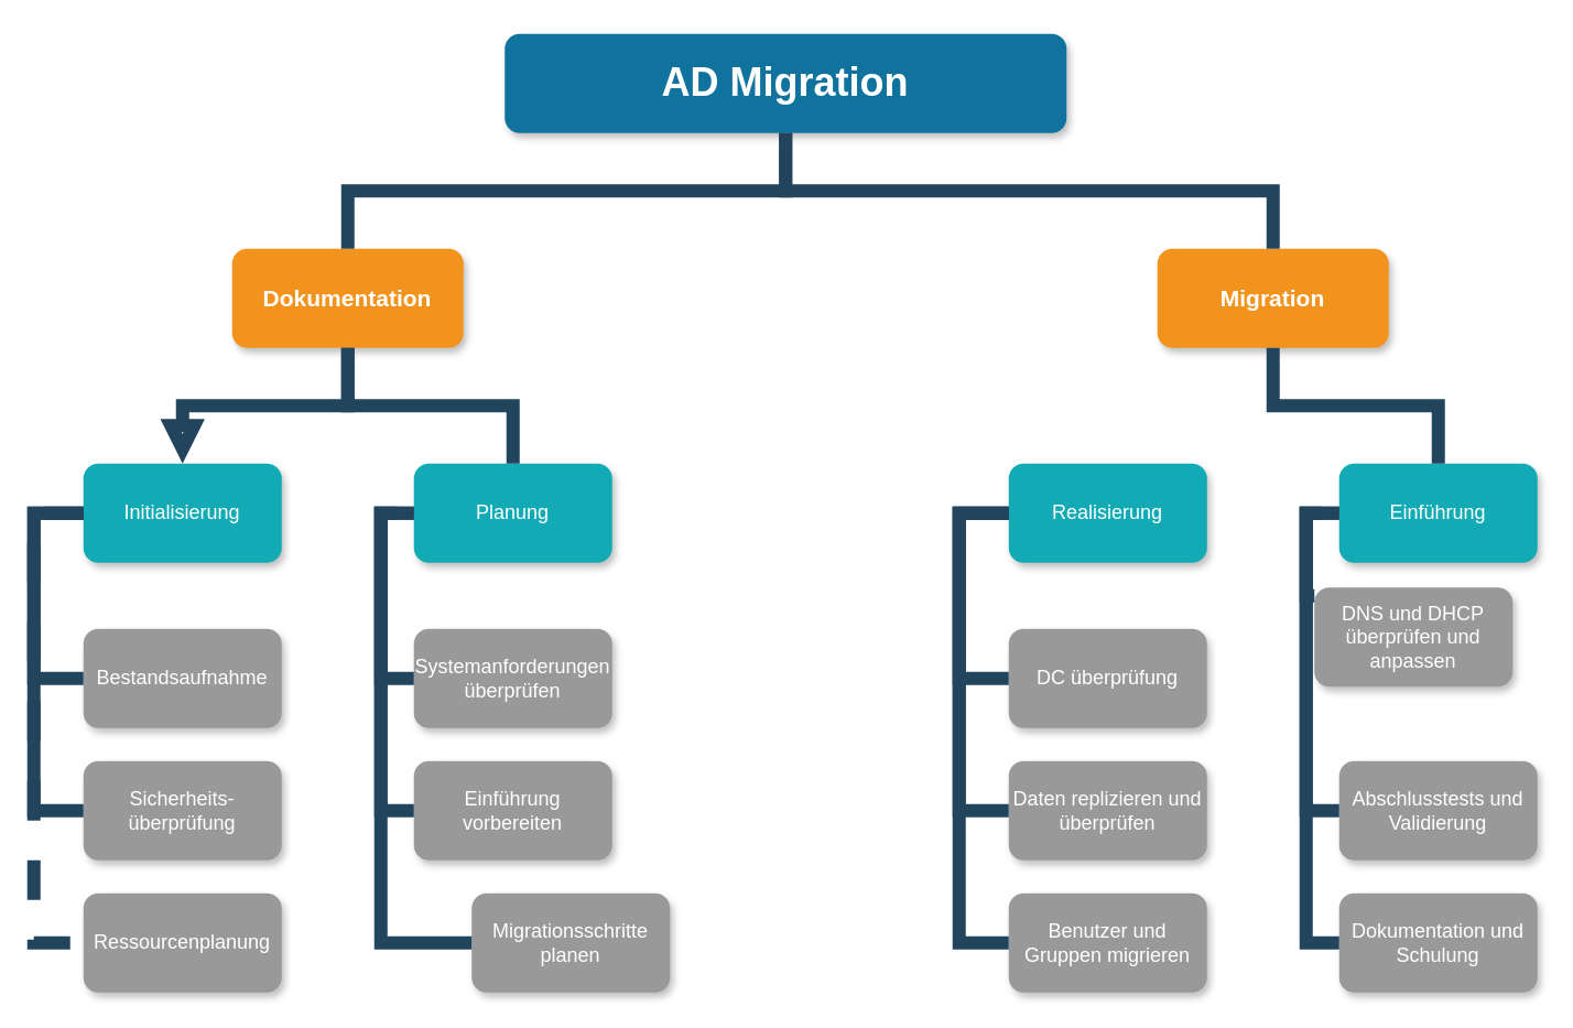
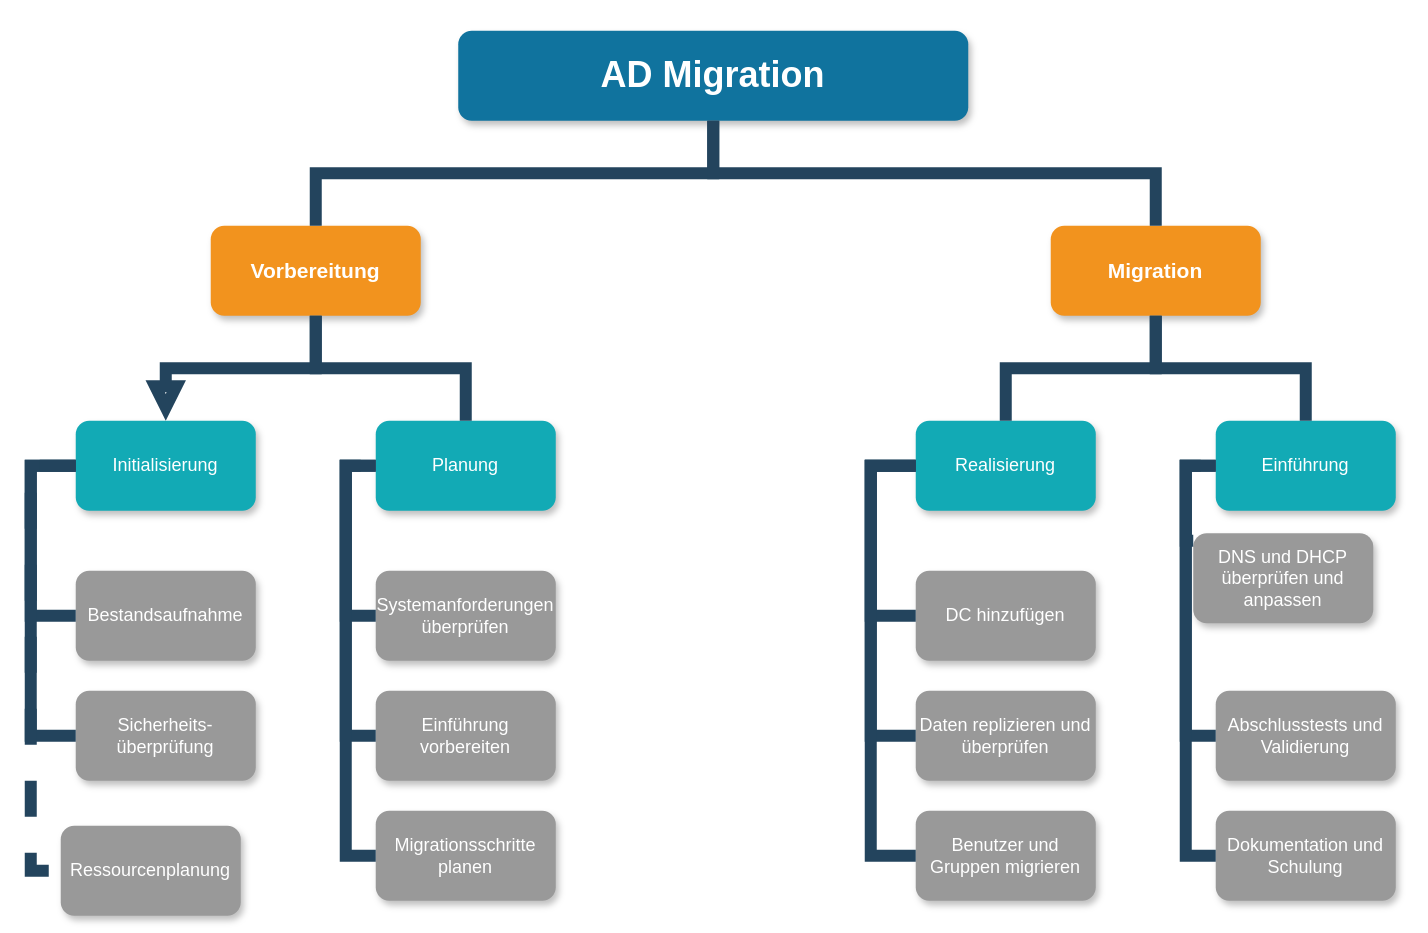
  <mxCell id="0" />
  <mxCell id="1" parent="0" />
  <mxCell id="2" value="AD Migration" style="whiteSpace=wrap;rounded=1;shadow=1;fillColor=#10739E;strokeColor=none;fontColor=#FFFFFF;fontStyle=1;fontSize=24" parent="1" vertex="1"><mxGeometry x="305" y="20" width="340" height="60" as="geometry" /></mxCell>
- <mxCell id="3" value="Dokumentation" style="whiteSpace=wrap;rounded=1;fillColor=#F2931E;strokeColor=none;shadow=1;fontColor=#FFFFFF;fontStyle=1;fontSize=14" parent="1" vertex="1"><mxGeometry x="140" y="150" width="140" height="60" as="geometry" /></mxCell>
+ <mxCell id="3" value="Vorbereitung" style="whiteSpace=wrap;rounded=1;fillColor=#F2931E;strokeColor=none;shadow=1;fontColor=#FFFFFF;fontStyle=1;fontSize=14" parent="1" vertex="1"><mxGeometry x="140" y="150" width="140" height="60" as="geometry" /></mxCell>
  <mxCell id="4" value="Initialisierung" style="whiteSpace=wrap;rounded=1;fillColor=#12AAB5;strokeColor=none;shadow=1;fontColor=#FFFFFF;" parent="1" vertex="1"><mxGeometry x="50" y="280" width="120" height="60" as="geometry" /></mxCell>
  <mxCell id="5" value="Planung" style="whiteSpace=wrap;rounded=1;fillColor=#12AAB5;strokeColor=none;shadow=1;fontColor=#FFFFFF;" parent="1" vertex="1"><mxGeometry x="250" y="280" width="120" height="60" as="geometry" /></mxCell>
  <mxCell id="6" value="Systemanforderungen überprüfen" style="whiteSpace=wrap;rounded=1;fillColor=#999999;strokeColor=none;shadow=1;fontColor=#FFFFFF;fontStyle=0" parent="1" vertex="1"><mxGeometry x="250" y="380" width="120" height="60" as="geometry" /></mxCell>
  <mxCell id="7" value="Einführung vorbereiten" style="whiteSpace=wrap;rounded=1;fillColor=#999999;strokeColor=none;shadow=1;fontColor=#FFFFFF;fontStyle=0" parent="1" vertex="1"><mxGeometry x="250" y="460" width="120" height="60" as="geometry" /></mxCell>
  <mxCell id="8" value="" style="edgeStyle=elbowEdgeStyle;elbow=vertical;rounded=0;fontColor=#000000;endArrow=block;endFill=0;strokeWidth=8;strokeColor=#23445D;" parent="1" source="3" target="4" edge="1"><mxGeometry width="100" height="100" relative="1" as="geometry"><mxPoint x="0" y="270" as="sourcePoint" /><mxPoint x="100" y="170" as="targetPoint" /></mxGeometry></mxCell>
  <mxCell id="9" value="" style="edgeStyle=elbowEdgeStyle;elbow=vertical;rounded=0;fontColor=#000000;endArrow=none;endFill=0;strokeWidth=8;strokeColor=#23445D;" parent="1" source="3" target="5" edge="1"><mxGeometry width="100" height="100" relative="1" as="geometry"><mxPoint x="340" y="270" as="sourcePoint" /><mxPoint x="440" y="170" as="targetPoint" /></mxGeometry></mxCell>
  <mxCell id="10" value="" style="edgeStyle=elbowEdgeStyle;elbow=horizontal;rounded=0;fontColor=#000000;endArrow=none;endFill=0;strokeWidth=8;strokeColor=#23445D;" parent="1" target="6" edge="1"><mxGeometry width="100" height="100" relative="1" as="geometry"><mxPoint x="240" y="310" as="sourcePoint" /><mxPoint x="240" y="410" as="targetPoint" /><Array as="points"><mxPoint x="230" y="360" /></Array></mxGeometry></mxCell>
  <mxCell id="11" value="" style="edgeStyle=elbowEdgeStyle;elbow=horizontal;rounded=0;fontColor=#000000;endArrow=none;endFill=0;strokeWidth=8;strokeColor=#23445D;" parent="1" source="5" target="7" edge="1"><mxGeometry width="100" height="100" relative="1" as="geometry"><mxPoint x="240" y="310" as="sourcePoint" /><mxPoint x="240" y="490" as="targetPoint" /><Array as="points"><mxPoint x="230" y="400" /></Array></mxGeometry></mxCell>
  <mxCell id="12" value="Bestandsaufnahme" style="whiteSpace=wrap;rounded=1;fillColor=#999999;strokeColor=none;shadow=1;fontColor=#FFFFFF;fontStyle=0" parent="1" vertex="1"><mxGeometry x="50" y="380" width="120" height="60" as="geometry" /></mxCell>
  <mxCell id="13" value="Sicherheits-überprüfung" style="whiteSpace=wrap;rounded=1;fillColor=#999999;strokeColor=none;shadow=1;fontColor=#FFFFFF;fontStyle=0" parent="1" vertex="1"><mxGeometry x="50" y="460" width="120" height="60" as="geometry" /></mxCell>
- <mxCell id="14" value="Ressourcenplanung" style="whiteSpace=wrap;rounded=1;fillColor=#999999;strokeColor=none;shadow=1;fontColor=#FFFFFF;fontStyle=0" parent="1" vertex="1"><mxGeometry x="50" y="540" width="120" height="60" as="geometry" /></mxCell>
+ <mxCell id="14" value="Ressourcenplanung" style="whiteSpace=wrap;rounded=1;fillColor=#999999;strokeColor=none;shadow=1;fontColor=#FFFFFF;fontStyle=0" parent="1" vertex="1"><mxGeometry x="40" y="550" width="120" height="60" as="geometry" /></mxCell>
  <mxCell id="15" value="" style="edgeStyle=elbowEdgeStyle;elbow=horizontal;rounded=0;fontColor=#000000;endArrow=none;endFill=0;strokeWidth=8;strokeColor=#23445D;exitX=0;exitY=0.5;exitDx=0;exitDy=0;entryX=0;entryY=0.5;entryDx=0;entryDy=0;" parent="1" source="4" target="12" edge="1"><mxGeometry width="100" height="100" relative="1" as="geometry"><mxPoint x="260" y="320" as="sourcePoint" /><mxPoint x="260" y="500" as="targetPoint" /><Array as="points"><mxPoint x="20" y="370" /></Array></mxGeometry></mxCell>
  <mxCell id="16" value="" style="edgeStyle=elbowEdgeStyle;elbow=horizontal;rounded=0;fontColor=#000000;endArrow=none;endFill=0;strokeWidth=8;strokeColor=#23445D;exitX=0;exitY=0.5;exitDx=0;exitDy=0;entryX=0;entryY=0.5;entryDx=0;entryDy=0;" parent="1" source="4" target="13" edge="1"><mxGeometry width="100" height="100" relative="1" as="geometry"><mxPoint x="60" y="320" as="sourcePoint" /><mxPoint x="60" y="420" as="targetPoint" /><Array as="points"><mxPoint x="20" y="400" /></Array></mxGeometry></mxCell>
  <mxCell id="17" value="" style="edgeStyle=elbowEdgeStyle;elbow=horizontal;rounded=0;fontColor=#000000;endArrow=none;endFill=0;strokeWidth=8;strokeColor=#23445D;exitX=0;exitY=0.5;exitDx=0;exitDy=0;entryX=0;entryY=0.5;entryDx=0;entryDy=0;dashed=1;" parent="1" source="4" target="14" edge="1"><mxGeometry width="100" height="100" relative="1" as="geometry"><mxPoint x="60" y="320" as="sourcePoint" /><mxPoint x="60" y="500" as="targetPoint" /><Array as="points"><mxPoint x="20" y="440" /></Array></mxGeometry></mxCell>
  <mxCell id="18" value="Migration" style="whiteSpace=wrap;rounded=1;fillColor=#F2931E;strokeColor=none;shadow=1;fontColor=#FFFFFF;fontStyle=1;fontSize=14" parent="1" vertex="1"><mxGeometry x="700" y="150" width="140" height="60" as="geometry" /></mxCell>
  <mxCell id="19" value="Realisierung" style="whiteSpace=wrap;rounded=1;fillColor=#12AAB5;strokeColor=none;shadow=1;fontColor=#FFFFFF;" parent="1" vertex="1"><mxGeometry x="610" y="280" width="120" height="60" as="geometry" /></mxCell>
  <mxCell id="20" value="Einführung" style="whiteSpace=wrap;rounded=1;fillColor=#12AAB5;strokeColor=none;shadow=1;fontColor=#FFFFFF;" parent="1" vertex="1"><mxGeometry x="810" y="280" width="120" height="60" as="geometry" /></mxCell>
  <mxCell id="21" value="DNS und DHCP überprüfen und anpassen" style="whiteSpace=wrap;rounded=1;fillColor=#999999;strokeColor=none;shadow=1;fontColor=#FFFFFF;fontStyle=0" parent="1" vertex="1"><mxGeometry x="795" y="355" width="120" height="60" as="geometry" /></mxCell>
  <mxCell id="22" value="Abschlusstests und Validierung" style="whiteSpace=wrap;rounded=1;fillColor=#999999;strokeColor=none;shadow=1;fontColor=#FFFFFF;fontStyle=0" parent="1" vertex="1"><mxGeometry x="810" y="460" width="120" height="60" as="geometry" /></mxCell>
+ <mxCell id="23" value="" style="edgeStyle=elbowEdgeStyle;elbow=vertical;rounded=0;fontColor=#000000;endArrow=none;endFill=0;strokeWidth=8;strokeColor=#23445D;" parent="1" source="18" target="19" edge="1"><mxGeometry width="100" height="100" relative="1" as="geometry"><mxPoint x="560" y="270" as="sourcePoint" /><mxPoint x="660" y="170" as="targetPoint" /></mxGeometry></mxCell>
  <mxCell id="24" value="" style="edgeStyle=elbowEdgeStyle;elbow=vertical;rounded=0;fontColor=#000000;endArrow=none;endFill=0;strokeWidth=8;strokeColor=#23445D;" parent="1" source="18" target="20" edge="1"><mxGeometry width="100" height="100" relative="1" as="geometry"><mxPoint x="900" y="270" as="sourcePoint" /><mxPoint x="1000" y="170" as="targetPoint" /></mxGeometry></mxCell>
  <mxCell id="25" value="" style="edgeStyle=elbowEdgeStyle;elbow=horizontal;rounded=0;fontColor=#000000;endArrow=none;endFill=0;strokeWidth=8;strokeColor=#23445D;" parent="1" target="21" edge="1"><mxGeometry width="100" height="100" relative="1" as="geometry"><mxPoint x="800" y="310" as="sourcePoint" /><mxPoint x="800" y="410" as="targetPoint" /><Array as="points"><mxPoint x="790" y="360" /></Array></mxGeometry></mxCell>
  <mxCell id="26" value="" style="edgeStyle=elbowEdgeStyle;elbow=horizontal;rounded=0;fontColor=#000000;endArrow=none;endFill=0;strokeWidth=8;strokeColor=#23445D;" parent="1" source="20" target="22" edge="1"><mxGeometry width="100" height="100" relative="1" as="geometry"><mxPoint x="800" y="310" as="sourcePoint" /><mxPoint x="800" y="490" as="targetPoint" /><Array as="points"><mxPoint x="790" y="400" /></Array></mxGeometry></mxCell>
- <mxCell id="27" value="DC überprüfung" style="whiteSpace=wrap;rounded=1;fillColor=#999999;strokeColor=none;shadow=1;fontColor=#FFFFFF;fontStyle=0" parent="1" vertex="1"><mxGeometry x="610" y="380" width="120" height="60" as="geometry" /></mxCell>
+ <mxCell id="27" value="DC hinzufügen" style="whiteSpace=wrap;rounded=1;fillColor=#999999;strokeColor=none;shadow=1;fontColor=#FFFFFF;fontStyle=0" parent="1" vertex="1"><mxGeometry x="610" y="380" width="120" height="60" as="geometry" /></mxCell>
  <mxCell id="28" value="Daten replizieren und überprüfen" style="whiteSpace=wrap;rounded=1;fillColor=#999999;strokeColor=none;shadow=1;fontColor=#FFFFFF;fontStyle=0" parent="1" vertex="1"><mxGeometry x="610" y="460" width="120" height="60" as="geometry" /></mxCell>
  <mxCell id="29" value="Benutzer und Gruppen migrieren" style="whiteSpace=wrap;rounded=1;fillColor=#999999;strokeColor=none;shadow=1;fontColor=#FFFFFF;fontStyle=0" parent="1" vertex="1"><mxGeometry x="610" y="540" width="120" height="60" as="geometry" /></mxCell>
  <mxCell id="30" value="" style="edgeStyle=elbowEdgeStyle;elbow=horizontal;rounded=0;fontColor=#000000;endArrow=none;endFill=0;strokeWidth=8;strokeColor=#23445D;exitX=0;exitY=0.5;exitDx=0;exitDy=0;entryX=0;entryY=0.5;entryDx=0;entryDy=0;" parent="1" source="19" target="27" edge="1"><mxGeometry width="100" height="100" relative="1" as="geometry"><mxPoint x="820" y="320" as="sourcePoint" /><mxPoint x="820" y="500" as="targetPoint" /><Array as="points"><mxPoint x="580" y="370" /></Array></mxGeometry></mxCell>
  <mxCell id="31" value="" style="edgeStyle=elbowEdgeStyle;elbow=horizontal;rounded=0;fontColor=#000000;endArrow=none;endFill=0;strokeWidth=8;strokeColor=#23445D;exitX=0;exitY=0.5;exitDx=0;exitDy=0;entryX=0;entryY=0.5;entryDx=0;entryDy=0;" parent="1" source="19" target="28" edge="1"><mxGeometry width="100" height="100" relative="1" as="geometry"><mxPoint x="620" y="320" as="sourcePoint" /><mxPoint x="620" y="420" as="targetPoint" /><Array as="points"><mxPoint x="580" y="400" /></Array></mxGeometry></mxCell>
  <mxCell id="32" value="" style="edgeStyle=elbowEdgeStyle;elbow=horizontal;rounded=0;fontColor=#000000;endArrow=none;endFill=0;strokeWidth=8;strokeColor=#23445D;exitX=0;exitY=0.5;exitDx=0;exitDy=0;entryX=0;entryY=0.5;entryDx=0;entryDy=0;" parent="1" source="19" target="29" edge="1"><mxGeometry width="100" height="100" relative="1" as="geometry"><mxPoint x="620" y="320" as="sourcePoint" /><mxPoint x="620" y="500" as="targetPoint" /><Array as="points"><mxPoint x="580" y="440" /></Array></mxGeometry></mxCell>
- <mxCell id="33" value="Migrationsschritte planen" style="whiteSpace=wrap;rounded=1;fillColor=#999999;strokeColor=none;shadow=1;fontColor=#FFFFFF;fontStyle=0" parent="1" vertex="1"><mxGeometry x="285" y="540" width="120" height="60" as="geometry" /></mxCell>
+ <mxCell id="33" value="Migrationsschritte planen" style="whiteSpace=wrap;rounded=1;fillColor=#999999;strokeColor=none;shadow=1;fontColor=#FFFFFF;fontStyle=0" parent="1" vertex="1"><mxGeometry x="250" y="540" width="120" height="60" as="geometry" /></mxCell>
  <mxCell id="34" value="" style="edgeStyle=elbowEdgeStyle;elbow=horizontal;rounded=0;fontColor=#000000;endArrow=none;endFill=0;strokeWidth=8;strokeColor=#23445D;exitX=0;exitY=0.5;exitDx=0;exitDy=0;entryX=0;entryY=0.5;entryDx=0;entryDy=0;" parent="1" source="5" target="33" edge="1"><mxGeometry width="100" height="100" relative="1" as="geometry"><mxPoint x="250" y="310" as="sourcePoint" /><mxPoint x="250" y="490" as="targetPoint" /><Array as="points"><mxPoint x="230" y="400" /></Array></mxGeometry></mxCell>
  <mxCell id="35" value="Dokumentation und Schulung" style="whiteSpace=wrap;rounded=1;fillColor=#999999;strokeColor=none;shadow=1;fontColor=#FFFFFF;fontStyle=0" parent="1" vertex="1"><mxGeometry x="810" y="540" width="120" height="60" as="geometry" /></mxCell>
  <mxCell id="36" value="" style="edgeStyle=elbowEdgeStyle;elbow=horizontal;rounded=0;fontColor=#000000;endArrow=none;endFill=0;strokeWidth=8;strokeColor=#23445D;exitX=0;exitY=0.5;exitDx=0;exitDy=0;entryX=0;entryY=0.5;entryDx=0;entryDy=0;" parent="1" source="20" target="35" edge="1"><mxGeometry width="100" height="100" relative="1" as="geometry"><mxPoint x="810" y="310" as="sourcePoint" /><mxPoint x="820" y="500" as="targetPoint" /><Array as="points"><mxPoint x="790" y="440" /></Array></mxGeometry></mxCell>
  <mxCell id="37" value="" style="edgeStyle=elbowEdgeStyle;elbow=vertical;rounded=0;fontColor=#000000;endArrow=none;endFill=0;strokeWidth=8;strokeColor=#23445D;exitX=0.5;exitY=1;exitDx=0;exitDy=0;entryX=0.5;entryY=0;entryDx=0;entryDy=0;" parent="1" source="2" target="3" edge="1"><mxGeometry width="100" height="100" relative="1" as="geometry"><mxPoint x="465" y="120" as="sourcePoint" /><mxPoint x="365" y="190" as="targetPoint" /></mxGeometry></mxCell>
  <mxCell id="38" value="" style="edgeStyle=elbowEdgeStyle;elbow=vertical;rounded=0;fontColor=#000000;endArrow=none;endFill=0;strokeWidth=8;strokeColor=#23445D;exitX=0.5;exitY=1;exitDx=0;exitDy=0;entryX=0.5;entryY=0;entryDx=0;entryDy=0;" parent="1" source="2" target="18" edge="1"><mxGeometry width="100" height="100" relative="1" as="geometry"><mxPoint x="520" y="110" as="sourcePoint" /><mxPoint x="610" y="170" as="targetPoint" /></mxGeometry></mxCell>
